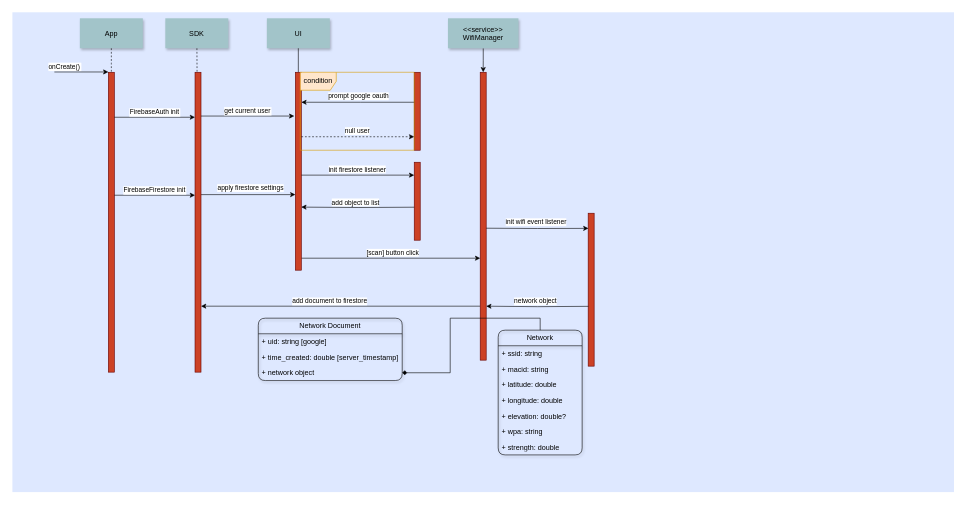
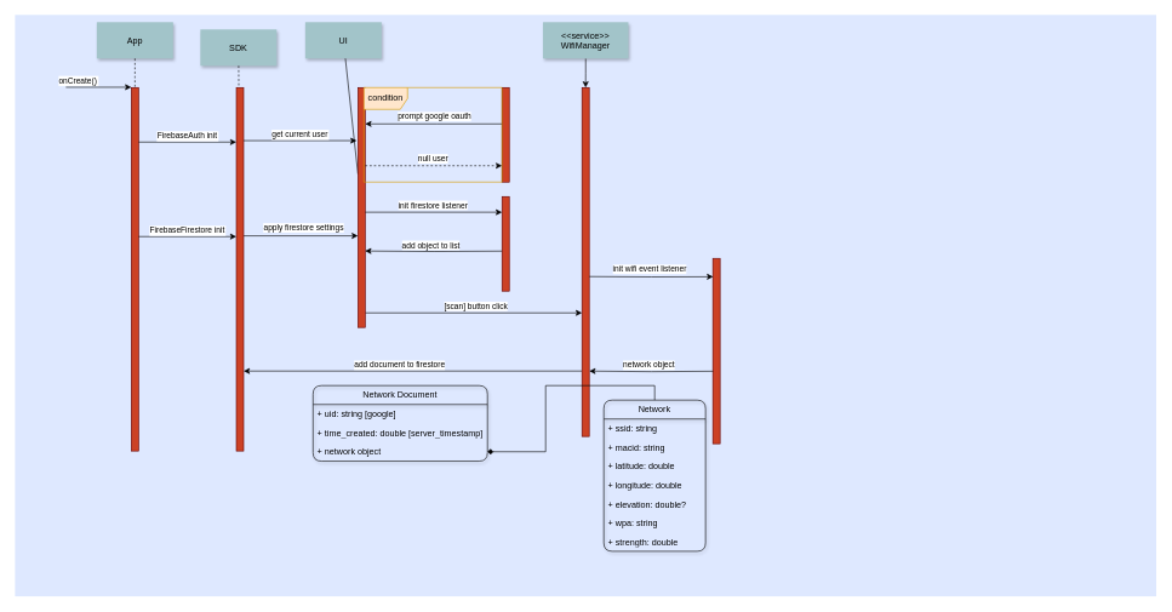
  <mxCell id="0" />
  <mxCell id="1" parent="0" />
  <mxCell id="2" value="" style="fillColor=#DEE8FF;strokeColor=none" parent="1" vertex="1"><mxGeometry x="20" y="20" width="1570" height="800" as="geometry" /></mxCell>
  <mxCell id="3" value="" style="fillColor=#CC4125;strokeColor=#660000" parent="1" vertex="1"><mxGeometry x="180" y="120" width="10" height="500" as="geometry" /></mxCell>
  <mxCell id="4" value="onCreate()" style="edgeStyle=none;verticalLabelPosition=top;verticalAlign=bottom;labelPosition=left;align=right" parent="1" edge="1"><mxGeometry x="110" y="49.5" width="100" height="100" as="geometry"><mxPoint x="90" y="119.5" as="sourcePoint" /><mxPoint x="180" y="119.5" as="targetPoint" /></mxGeometry></mxCell>
  <mxCell id="5" value="App" style="shadow=1;fillColor=#A2C4C9;strokeColor=none" parent="1" vertex="1"><mxGeometry x="132.5" y="30" width="105" height="50" as="geometry" /></mxCell>
  <mxCell id="6" style="edgeStyle=orthogonalEdgeStyle;rounded=0;orthogonalLoop=1;jettySize=auto;html=1;exitX=1;exitY=0.75;exitDx=0;exitDy=0;entryX=0;entryY=0.75;entryDx=0;entryDy=0;" edge="1" parent="1"><mxGeometry relative="1" as="geometry"><mxPoint x="334.5" y="324" as="sourcePoint" /><mxPoint x="491.78" y="324" as="targetPoint" /></mxGeometry></mxCell>
  <mxCell id="7" value="apply firestore settings" style="edgeLabel;html=1;align=center;verticalAlign=bottom;resizable=0;points=[];labelPosition=center;verticalLabelPosition=top;" vertex="1" connectable="0" parent="6"><mxGeometry x="0.045" y="3" relative="1" as="geometry"><mxPoint as="offset" /></mxGeometry></mxCell>
  <mxCell id="8" value="" style="fillColor=#CC4125;strokeColor=#660000" parent="1" vertex="1"><mxGeometry x="324.5" y="120" width="10" height="500" as="geometry" /></mxCell>
- <mxCell id="9" value="SDK" style="shadow=1;fillColor=#A2C4C9;strokeColor=none" parent="1" vertex="1"><mxGeometry x="275" y="30" width="105" height="50" as="geometry" /></mxCell>
+ <mxCell id="9" value="SDK" style="shadow=1;fillColor=#A2C4C9;strokeColor=none" parent="1" vertex="1"><mxGeometry x="275" y="40" width="105" height="50" as="geometry" /></mxCell>
  <mxCell id="10" value="" style="edgeStyle=none;endArrow=none;dashed=1" parent="1" source="9" target="8" edge="1"><mxGeometry x="272.335" y="165" width="100" height="100" as="geometry"><mxPoint x="327.259" y="80" as="sourcePoint" /><mxPoint x="327.576" y="135" as="targetPoint" /></mxGeometry></mxCell>
  <mxCell id="11" value="FirebaseAuth init" style="edgeStyle=none;verticalLabelPosition=top;verticalAlign=bottom;entryX=0;entryY=0.25;entryDx=0;entryDy=0;exitX=1;exitY=0.25;exitDx=0;exitDy=0;" parent="1" edge="1"><mxGeometry x="220" y="92" width="100" height="100" as="geometry"><mxPoint x="190" y="195" as="sourcePoint" /><mxPoint x="324.5" y="195" as="targetPoint" /></mxGeometry></mxCell>
  <mxCell id="12" value="get current user" style="edgeStyle=none;verticalLabelPosition=top;verticalAlign=bottom;exitX=1;exitY=0;exitDx=0;exitDy=0;" parent="1" edge="1"><mxGeometry width="100" height="100" as="geometry"><mxPoint x="334.5" y="193" as="sourcePoint" /><mxPoint x="490" y="193" as="targetPoint" /><mxPoint as="offset" /></mxGeometry></mxCell>
- <mxCell id="13" value="UI" style="shadow=1;fillColor=#A2C4C9;strokeColor=none" parent="1" vertex="1"><mxGeometry x="444.284" y="30" width="105" height="50" as="geometry" /></mxCell>
+ <mxCell id="13" value="UI" style="shadow=1;fillColor=#A2C4C9;strokeColor=none" parent="1" vertex="1"><mxGeometry x="419.284" y="30" width="105" height="50" as="geometry" /></mxCell>
  <mxCell id="14" value="" style="edgeStyle=none;endArrow=none" parent="1" source="13" target="17" edge="1"><mxGeometry x="437.043" y="270" width="100" height="100" as="geometry"><mxPoint x="494.543" y="190" as="sourcePoint" /><mxPoint x="494.543" y="210" as="targetPoint" /></mxGeometry></mxCell>
  <mxCell id="15" style="edgeStyle=orthogonalEdgeStyle;rounded=0;orthogonalLoop=1;jettySize=auto;html=1;exitX=1;exitY=0.5;exitDx=0;exitDy=0;entryX=0;entryY=0.54;entryDx=0;entryDy=0;entryPerimeter=0;" edge="1" parent="1"><mxGeometry relative="1" as="geometry"><mxPoint x="501.78" y="430" as="sourcePoint" /><mxPoint x="800" y="430" as="targetPoint" /></mxGeometry></mxCell>
  <mxCell id="16" value="[scan] button click" style="edgeLabel;html=1;align=center;verticalAlign=bottom;resizable=0;points=[];labelPosition=center;verticalLabelPosition=top;" vertex="1" connectable="0" parent="15"><mxGeometry x="0.017" relative="1" as="geometry"><mxPoint y="-1" as="offset" /></mxGeometry></mxCell>
  <mxCell id="17" value="" style="fillColor=#CC4125;strokeColor=#660000" parent="1" vertex="1"><mxGeometry x="491.78" y="120" width="10" height="330" as="geometry" /></mxCell>
  <mxCell id="18" value="" style="edgeStyle=elbowEdgeStyle;elbow=horizontal;endArrow=none;dashed=1" parent="1" source="5" target="3" edge="1"><mxGeometry x="230.0" y="310" width="100" height="100" as="geometry"><mxPoint x="210" y="380" as="sourcePoint" /><mxPoint x="310" y="280" as="targetPoint" /></mxGeometry></mxCell>
  <mxCell id="19" value="FirebaseFirestore init" style="edgeStyle=none;verticalLabelPosition=top;verticalAlign=bottom;entryX=0;entryY=0.75;entryDx=0;entryDy=0;exitX=1;exitY=0.75;exitDx=0;exitDy=0;" edge="1" parent="1"><mxGeometry x="220" y="92" width="100" height="100" as="geometry"><mxPoint x="190" y="325" as="sourcePoint" /><mxPoint x="324.5" y="325" as="targetPoint" /></mxGeometry></mxCell>
  <mxCell id="20" value="" style="fillColor=#CC4125;strokeColor=#660000" vertex="1" parent="1"><mxGeometry x="690" y="120" width="10" height="130" as="geometry" /></mxCell>
  <mxCell id="21" value="" style="endArrow=classic;html=1;rounded=1;exitX=1;exitY=0.75;exitDx=0;exitDy=0;verticalAlign=bottom;labelPosition=center;verticalLabelPosition=top;align=center;entryX=0;entryY=0.75;entryDx=0;entryDy=0;dashed=1;" edge="1" parent="1"><mxGeometry width="50" height="50" relative="1" as="geometry"><mxPoint x="501.78" y="227.5" as="sourcePoint" /><mxPoint x="690" y="227.5" as="targetPoint" /></mxGeometry></mxCell>
  <mxCell id="22" value="null user" style="edgeLabel;html=1;align=center;verticalAlign=bottom;resizable=0;points=[];labelPosition=center;verticalLabelPosition=top;" vertex="1" connectable="0" parent="21"><mxGeometry x="-0.015" y="2" relative="1" as="geometry"><mxPoint as="offset" /></mxGeometry></mxCell>
  <mxCell id="23" style="edgeStyle=orthogonalEdgeStyle;rounded=0;orthogonalLoop=1;jettySize=auto;html=1;exitX=0;exitY=0;exitDx=0;exitDy=0;entryX=1;entryY=0;entryDx=0;entryDy=0;" edge="1" parent="1"><mxGeometry relative="1" as="geometry"><mxPoint x="690" y="170" as="sourcePoint" /><mxPoint x="501.78" y="170" as="targetPoint" /><Array as="points"><mxPoint x="600" y="170" /><mxPoint x="600" y="170" /></Array></mxGeometry></mxCell>
  <mxCell id="24" value="prompt google oauth" style="edgeLabel;html=1;align=center;verticalAlign=bottom;resizable=0;points=[];labelPosition=center;verticalLabelPosition=top;" vertex="1" connectable="0" parent="23"><mxGeometry x="0.004" y="-2" relative="1" as="geometry"><mxPoint as="offset" /></mxGeometry></mxCell>
  <mxCell id="25" value="condition" style="shape=umlFrame;whiteSpace=wrap;html=1;pointerEvents=0;fillColor=#ffe6cc;strokeColor=#d79b00;" vertex="1" parent="1"><mxGeometry x="500" y="120" width="190" height="130" as="geometry" /></mxCell>
  <mxCell id="26" style="edgeStyle=orthogonalEdgeStyle;rounded=0;orthogonalLoop=1;jettySize=auto;html=1;exitX=0;exitY=0.75;exitDx=0;exitDy=0;entryX=1;entryY=0.75;entryDx=0;entryDy=0;" edge="1" parent="1"><mxGeometry relative="1" as="geometry"><mxPoint x="800" y="510" as="sourcePoint" /><mxPoint x="334.5" y="510" as="targetPoint" /></mxGeometry></mxCell>
  <mxCell id="27" value="add document to firestore" style="edgeLabel;html=1;align=center;verticalAlign=bottom;resizable=0;points=[];labelPosition=center;verticalLabelPosition=top;" vertex="1" connectable="0" parent="26"><mxGeometry x="0.081" relative="1" as="geometry"><mxPoint as="offset" /></mxGeometry></mxCell>
  <mxCell id="28" value="" style="fillColor=#CC4125;strokeColor=#660000" vertex="1" parent="1"><mxGeometry x="800" y="120" width="10" height="480" as="geometry" /></mxCell>
  <mxCell id="29" style="edgeStyle=orthogonalEdgeStyle;rounded=0;orthogonalLoop=1;jettySize=auto;html=1;entryX=0.5;entryY=0;entryDx=0;entryDy=0;" edge="1" parent="1" source="30" target="28"><mxGeometry relative="1" as="geometry" /></mxCell>
  <mxCell id="30" value="&lt;&lt;service&gt;&gt;&#10;WifiManager" style="shadow=1;fillColor=#A2C4C9;strokeColor=none" vertex="1" parent="1"><mxGeometry x="746.25" y="30" width="117.5" height="50" as="geometry" /></mxCell>
  <mxCell id="31" value="" style="fillColor=#CC4125;strokeColor=#660000" vertex="1" parent="1"><mxGeometry x="980" y="355" width="10" height="255" as="geometry" /></mxCell>
  <mxCell id="32" style="edgeStyle=orthogonalEdgeStyle;rounded=0;orthogonalLoop=1;jettySize=auto;html=1;exitX=0.957;exitY=0.597;exitDx=0;exitDy=0;entryX=0;entryY=0.25;entryDx=0;entryDy=0;exitPerimeter=0;" edge="1" parent="1"><mxGeometry relative="1" as="geometry"><mxPoint x="810" y="380.01" as="sourcePoint" /><mxPoint x="980.43" y="380.26" as="targetPoint" /></mxGeometry></mxCell>
  <mxCell id="33" value="init wifi event listener" style="edgeLabel;html=1;align=center;verticalAlign=bottom;resizable=0;points=[];labelPosition=center;verticalLabelPosition=top;" vertex="1" connectable="0" parent="32"><mxGeometry x="-0.054" y="2" relative="1" as="geometry"><mxPoint x="1" as="offset" /></mxGeometry></mxCell>
  <mxCell id="34" style="edgeStyle=orthogonalEdgeStyle;rounded=0;orthogonalLoop=1;jettySize=auto;html=1;exitX=0.957;exitY=0.597;exitDx=0;exitDy=0;entryX=0;entryY=0.25;entryDx=0;entryDy=0;exitPerimeter=0;" edge="1" parent="1"><mxGeometry relative="1" as="geometry"><mxPoint x="980.43" y="510.26" as="sourcePoint" /><mxPoint x="810" y="510.01" as="targetPoint" /></mxGeometry></mxCell>
  <mxCell id="35" value="network&amp;nbsp;object" style="edgeLabel;html=1;align=center;verticalAlign=bottom;resizable=0;points=[];labelPosition=center;verticalLabelPosition=top;" vertex="1" connectable="0" parent="34"><mxGeometry x="-0.054" y="2" relative="1" as="geometry"><mxPoint x="-8" y="-3" as="offset" /></mxGeometry></mxCell>
  <mxCell id="36" value="" style="fillColor=#CC4125;strokeColor=#660000" vertex="1" parent="1"><mxGeometry x="690" y="270" width="10" height="130" as="geometry" /></mxCell>
  <mxCell id="37" value="" style="endArrow=classic;html=1;rounded=1;exitX=1;exitY=0.75;exitDx=0;exitDy=0;verticalAlign=bottom;labelPosition=center;verticalLabelPosition=top;align=center;entryX=0;entryY=0.75;entryDx=0;entryDy=0;" edge="1" parent="1"><mxGeometry width="50" height="50" relative="1" as="geometry"><mxPoint x="501.78" y="291.5" as="sourcePoint" /><mxPoint x="690" y="291.5" as="targetPoint" /></mxGeometry></mxCell>
  <mxCell id="38" value="init firestore listener" style="edgeLabel;html=1;align=center;verticalAlign=bottom;resizable=0;points=[];labelPosition=center;verticalLabelPosition=top;" vertex="1" connectable="0" parent="37"><mxGeometry x="-0.015" y="2" relative="1" as="geometry"><mxPoint as="offset" /></mxGeometry></mxCell>
  <mxCell id="39" style="edgeStyle=orthogonalEdgeStyle;rounded=0;orthogonalLoop=1;jettySize=auto;html=1;exitX=0;exitY=0.5;exitDx=0;exitDy=0;entryX=0.989;entryY=0.651;entryDx=0;entryDy=0;entryPerimeter=0;" edge="1" parent="1"><mxGeometry relative="1" as="geometry"><mxPoint x="690" y="345" as="sourcePoint" /><mxPoint x="501.67" y="344.83" as="targetPoint" /></mxGeometry></mxCell>
  <mxCell id="40" value="add object to list" style="edgeLabel;html=1;align=center;verticalAlign=bottom;resizable=0;points=[];labelPosition=center;verticalLabelPosition=top;" vertex="1" connectable="0" parent="39"><mxGeometry x="0.049" relative="1" as="geometry"><mxPoint as="offset" /></mxGeometry></mxCell>
  <mxCell id="41" style="edgeStyle=orthogonalEdgeStyle;rounded=0;orthogonalLoop=1;jettySize=auto;html=1;exitX=0.5;exitY=0;exitDx=0;exitDy=0;entryX=1;entryY=0.5;entryDx=0;entryDy=0;endArrow=diamond;" edge="1" parent="1" source="42" target="53"><mxGeometry relative="1" as="geometry" /></mxCell>
  <mxCell id="42" value="Network" style="swimlane;fontStyle=0;childLayout=stackLayout;horizontal=1;startSize=26;fillColor=none;horizontalStack=0;resizeParent=1;resizeParentMax=0;resizeLast=0;collapsible=1;marginBottom=0;whiteSpace=wrap;html=1;rounded=1;shadow=1;glass=0;swimlaneLine=1;" vertex="1" parent="1"><mxGeometry x="830" y="550" width="140" height="208" as="geometry" /></mxCell>
  <mxCell id="43" value="+ ssid: string" style="text;strokeColor=none;fillColor=none;align=left;verticalAlign=top;spacingLeft=4;spacingRight=4;overflow=hidden;rotatable=0;points=[[0,0.5],[1,0.5]];portConstraint=eastwest;whiteSpace=wrap;html=1;glass=0;" vertex="1" parent="42"><mxGeometry y="26" width="140" height="26" as="geometry" /></mxCell>
  <mxCell id="44" value="+ macid: string" style="text;strokeColor=none;fillColor=none;align=left;verticalAlign=top;spacingLeft=4;spacingRight=4;overflow=hidden;rotatable=0;points=[[0,0.5],[1,0.5]];portConstraint=eastwest;whiteSpace=wrap;html=1;" vertex="1" parent="42"><mxGeometry y="52" width="140" height="26" as="geometry" /></mxCell>
  <mxCell id="45" value="+ latitude: double" style="text;strokeColor=none;fillColor=none;align=left;verticalAlign=top;spacingLeft=4;spacingRight=4;overflow=hidden;rotatable=0;points=[[0,0.5],[1,0.5]];portConstraint=eastwest;whiteSpace=wrap;html=1;" vertex="1" parent="42"><mxGeometry y="78" width="140" height="26" as="geometry" /></mxCell>
  <mxCell id="46" value="+ longitude: double" style="text;strokeColor=none;fillColor=none;align=left;verticalAlign=top;spacingLeft=4;spacingRight=4;overflow=hidden;rotatable=0;points=[[0,0.5],[1,0.5]];portConstraint=eastwest;whiteSpace=wrap;html=1;" vertex="1" parent="42"><mxGeometry y="104" width="140" height="26" as="geometry" /></mxCell>
  <mxCell id="47" value="+ elevation: double?" style="text;strokeColor=none;fillColor=none;align=left;verticalAlign=top;spacingLeft=4;spacingRight=4;overflow=hidden;rotatable=0;points=[[0,0.5],[1,0.5]];portConstraint=eastwest;whiteSpace=wrap;html=1;" vertex="1" parent="42"><mxGeometry y="130" width="140" height="26" as="geometry" /></mxCell>
  <mxCell id="48" value="+ wpa: string" style="text;strokeColor=none;fillColor=none;align=left;verticalAlign=top;spacingLeft=4;spacingRight=4;overflow=hidden;rotatable=0;points=[[0,0.5],[1,0.5]];portConstraint=eastwest;whiteSpace=wrap;html=1;" vertex="1" parent="42"><mxGeometry y="156" width="140" height="26" as="geometry" /></mxCell>
  <mxCell id="49" value="+ strength: double" style="text;strokeColor=none;fillColor=none;align=left;verticalAlign=top;spacingLeft=4;spacingRight=4;overflow=hidden;rotatable=0;points=[[0,0.5],[1,0.5]];portConstraint=eastwest;whiteSpace=wrap;html=1;" vertex="1" parent="42"><mxGeometry y="182" width="140" height="26" as="geometry" /></mxCell>
  <mxCell id="50" value="Network Document" style="swimlane;fontStyle=0;childLayout=stackLayout;horizontal=1;startSize=26;fillColor=none;horizontalStack=0;resizeParent=1;resizeParentMax=0;resizeLast=0;collapsible=1;marginBottom=0;whiteSpace=wrap;html=1;rounded=1;shadow=1;glass=0;swimlaneLine=1;" vertex="1" parent="1"><mxGeometry x="430" y="530" width="240" height="104" as="geometry" /></mxCell>
  <mxCell id="51" value="+ uid: string [google]" style="text;strokeColor=none;fillColor=none;align=left;verticalAlign=top;spacingLeft=4;spacingRight=4;overflow=hidden;rotatable=0;points=[[0,0.5],[1,0.5]];portConstraint=eastwest;whiteSpace=wrap;html=1;glass=0;" vertex="1" parent="50"><mxGeometry y="26" width="240" height="26" as="geometry" /></mxCell>
  <mxCell id="52" value="+ time_created: double [server_timestamp]" style="text;strokeColor=none;fillColor=none;align=left;verticalAlign=top;spacingLeft=4;spacingRight=4;overflow=hidden;rotatable=0;points=[[0,0.5],[1,0.5]];portConstraint=eastwest;whiteSpace=wrap;html=1;" vertex="1" parent="50"><mxGeometry y="52" width="240" height="26" as="geometry" /></mxCell>
  <mxCell id="53" value="+ network object" style="text;strokeColor=none;fillColor=none;align=left;verticalAlign=top;spacingLeft=4;spacingRight=4;overflow=hidden;rotatable=0;points=[[0,0.5],[1,0.5]];portConstraint=eastwest;whiteSpace=wrap;html=1;" vertex="1" parent="50"><mxGeometry y="78" width="240" height="26" as="geometry" /></mxCell>
